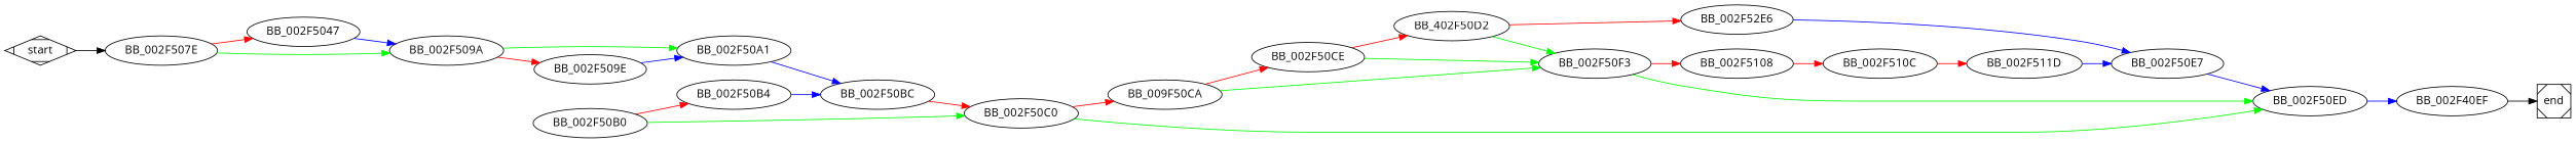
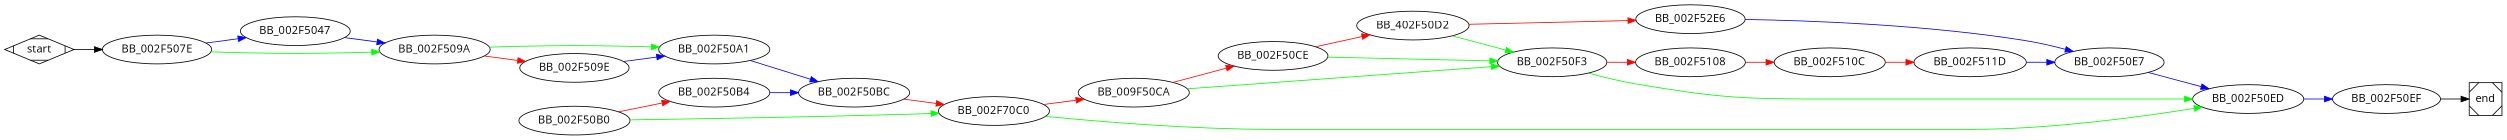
  digraph {
    fontname="Open Sans"
    rankdir=LR
    node [fontname="Open Sans"]
    edge [fontname="Open Sans" color=red]
    start [shape=Mdiamond]
    BB_002F507E
    n3 [label=BB_002F5047]
    BB_002F509A
    BB_002F509E
    BB_002F50A1
    BB_002F50BC
-   BB_002F50C0
+   BB_002F50C0 [label=BB_002F70C0]
    BB_002F50B0
    BB_002F50B4
    n11 [label=BB_009F50CA]
    BB_002F50ED
    BB_002F50CE
    BB_002F50F3
-   BB_002F50EF [label=BB_002F40EF]
+   BB_002F50EF
    n16 [label=BB_402F50D2]
    BB_002F5108
    end [shape=Msquare]
    n19 [label=BB_002F52E6]
    BB_002F510C
    BB_002F50E7
    BB_002F511D
    start -> BB_002F507E [color=""]
-   BB_002F507E -> n3
+   BB_002F507E -> n3 [color=blue]
    BB_002F507E -> BB_002F509A [color=green]
    n3 -> BB_002F509A [color=blue]
    BB_002F509A -> BB_002F509E
    BB_002F509A -> BB_002F50A1 [color=green]
    BB_002F509E -> BB_002F50A1 [color=blue]
    BB_002F50A1 -> BB_002F50BC [color=blue]
    BB_002F50BC -> BB_002F50C0
    BB_002F50C0 -> n11
    BB_002F50C0 -> BB_002F50ED [color=green]
    BB_002F50B0 -> BB_002F50C0 [color=green]
    BB_002F50B0 -> BB_002F50B4
    BB_002F50B4 -> BB_002F50BC [color=blue]
    n11 -> BB_002F50CE
    n11 -> BB_002F50F3 [color=green]
    BB_002F50ED -> BB_002F50EF [color=blue]
    BB_002F50CE -> BB_002F50F3 [color=green]
    BB_002F50CE -> n16
    BB_002F50F3 -> BB_002F50ED [color=green]
    BB_002F50F3 -> BB_002F5108
    BB_002F50EF -> end [color=""]
    n16 -> BB_002F50F3 [color=green]
    n16 -> n19
    BB_002F5108 -> BB_002F510C
    n19 -> BB_002F50E7 [color=blue]
    BB_002F510C -> BB_002F511D
    BB_002F50E7 -> BB_002F50ED [color=blue]
    BB_002F511D -> BB_002F50E7 [color=blue]
  }
